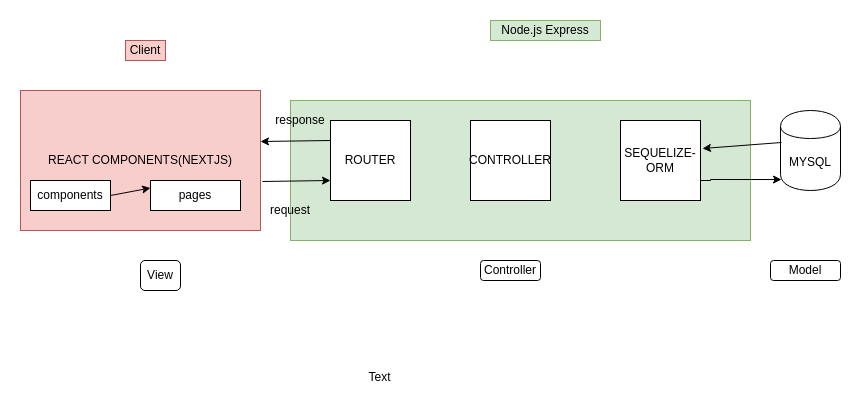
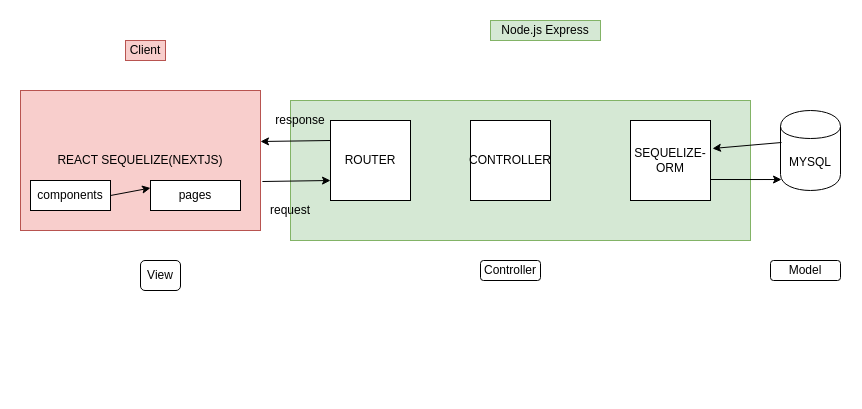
  <mxCell id="0" />
  <mxCell id="1" parent="0" />
- <mxCell id="2" value="REACT COMPONENTS(NEXTJS)" style="rounded=0;whiteSpace=wrap;html=1;fillColor=#f8cecc;strokeColor=#b85450;" vertex="1" parent="1"><mxGeometry x="20" y="90" width="240" height="140" as="geometry" /></mxCell>
+ <mxCell id="2" value="REACT SEQUELIZE(NEXTJS)" style="rounded=0;whiteSpace=wrap;html=1;fillColor=#f8cecc;strokeColor=#b85450;" vertex="1" parent="1"><mxGeometry x="20" y="90" width="240" height="140" as="geometry" /></mxCell>
  <mxCell id="3" value="" style="rounded=0;whiteSpace=wrap;html=1;fillColor=#d5e8d4;strokeColor=#82b366;" vertex="1" parent="1"><mxGeometry x="290" y="100" width="460" height="140" as="geometry" /></mxCell>
  <mxCell id="4" value="Client" style="text;html=1;strokeColor=#b85450;fillColor=#f8cecc;align=center;verticalAlign=middle;whiteSpace=wrap;rounded=0;" vertex="1" parent="1"><mxGeometry x="125" y="40" width="40" height="20" as="geometry" /></mxCell>
  <mxCell id="5" value="Node.js Express" style="text;html=1;strokeColor=#82b366;fillColor=#d5e8d4;align=center;verticalAlign=middle;whiteSpace=wrap;rounded=0;" vertex="1" parent="1"><mxGeometry x="490" y="20" width="110" height="20" as="geometry" /></mxCell>
  <mxCell id="6" value="ROUTER" style="whiteSpace=wrap;html=1;aspect=fixed;" vertex="1" parent="1"><mxGeometry x="330" y="120" width="80" height="80" as="geometry" /></mxCell>
  <mxCell id="7" style="edgeStyle=orthogonalEdgeStyle;rounded=0;orthogonalLoop=1;jettySize=auto;html=1;entryX=0.017;entryY=0.863;entryDx=0;entryDy=0;entryPerimeter=0;exitX=1;exitY=0.75;exitDx=0;exitDy=0;" edge="1" parent="1" source="9" target="10"><mxGeometry relative="1" as="geometry"><mxPoint x="720" y="179" as="sourcePoint" /><Array as="points"><mxPoint x="710" y="179" /></Array></mxGeometry></mxCell>
  <mxCell id="8" value="CONTROLLER" style="whiteSpace=wrap;html=1;aspect=fixed;" vertex="1" parent="1"><mxGeometry x="470" y="120" width="80" height="80" as="geometry" /></mxCell>
- <mxCell id="9" value="SEQUELIZE-ORM&lt;br&gt;" style="whiteSpace=wrap;html=1;aspect=fixed;" vertex="1" parent="1"><mxGeometry x="620" y="120" width="80" height="80" as="geometry" /></mxCell>
+ <mxCell id="9" value="SEQUELIZE-ORM&lt;br&gt;" style="whiteSpace=wrap;html=1;aspect=fixed;" vertex="1" parent="1"><mxGeometry x="630" y="120" width="80" height="80" as="geometry" /></mxCell>
  <mxCell id="10" value="MYSQL" style="shape=cylinder;whiteSpace=wrap;html=1;boundedLbl=1;backgroundOutline=1;" vertex="1" parent="1"><mxGeometry x="780" y="110" width="60" height="80" as="geometry" /></mxCell>
  <mxCell id="11" value="components" style="rounded=0;whiteSpace=wrap;html=1;" vertex="1" parent="1"><mxGeometry x="30" y="180" width="80" height="30" as="geometry" /></mxCell>
  <mxCell id="12" value="pages" style="rounded=0;whiteSpace=wrap;html=1;" vertex="1" parent="1"><mxGeometry x="150" y="180" width="90" height="30" as="geometry" /></mxCell>
  <mxCell id="13" value="" style="endArrow=classic;html=1;exitX=0;exitY=0.25;exitDx=0;exitDy=0;" edge="1" parent="1" source="6"><mxGeometry width="50" height="50" relative="1" as="geometry"><mxPoint x="510" y="230" as="sourcePoint" /><mxPoint x="260" y="141" as="targetPoint" /></mxGeometry></mxCell>
  <mxCell id="14" value="" style="endArrow=classic;html=1;exitX=1.008;exitY=0.65;exitDx=0;exitDy=0;entryX=0;entryY=0.75;entryDx=0;entryDy=0;exitPerimeter=0;" edge="1" parent="1" source="2" target="6"><mxGeometry width="50" height="50" relative="1" as="geometry"><mxPoint x="510" y="230" as="sourcePoint" /><mxPoint x="560" y="180" as="targetPoint" /></mxGeometry></mxCell>
  <mxCell id="15" value="" style="endArrow=classic;html=1;exitX=1;exitY=0.5;exitDx=0;exitDy=0;entryX=0;entryY=0.25;entryDx=0;entryDy=0;" edge="1" parent="1" source="11" target="12"><mxGeometry width="50" height="50" relative="1" as="geometry"><mxPoint x="510" y="230" as="sourcePoint" /><mxPoint x="310" y="250" as="targetPoint" /></mxGeometry></mxCell>
  <mxCell id="16" value="response" style="text;html=1;strokeColor=none;fillColor=none;align=center;verticalAlign=middle;whiteSpace=wrap;rounded=0;" vertex="1" parent="1"><mxGeometry x="280" y="110" width="40" height="20" as="geometry" /></mxCell>
  <mxCell id="17" value="request" style="text;html=1;strokeColor=none;fillColor=none;align=center;verticalAlign=middle;whiteSpace=wrap;rounded=0;" vertex="1" parent="1"><mxGeometry x="270" y="200" width="40" height="20" as="geometry" /></mxCell>
  <mxCell id="18" value="Controller" style="rounded=1;whiteSpace=wrap;html=1;" vertex="1" parent="1"><mxGeometry x="480" y="260" width="60" height="20" as="geometry" /></mxCell>
  <mxCell id="19" value="View" style="rounded=1;whiteSpace=wrap;html=1;" vertex="1" parent="1"><mxGeometry x="140" y="260" width="40" height="30" as="geometry" /></mxCell>
  <mxCell id="20" value="Model" style="rounded=1;whiteSpace=wrap;html=1;" vertex="1" parent="1"><mxGeometry x="770" y="260" width="70" height="20" as="geometry" /></mxCell>
  <mxCell id="21" value="" style="endArrow=classic;html=1;entryX=1.025;entryY=0.35;entryDx=0;entryDy=0;exitX=0.017;exitY=0.4;exitDx=0;exitDy=0;exitPerimeter=0;entryPerimeter=0;" edge="1" parent="1" source="10" target="9"><mxGeometry width="50" height="50" relative="1" as="geometry"><mxPoint x="510" y="210" as="sourcePoint" /><mxPoint x="560" y="160" as="targetPoint" /></mxGeometry></mxCell>
- <mxCell id="22" value="Text" style="text;html=1;align=center;verticalAlign=middle;resizable=0;points=[];autosize=1;" vertex="1" parent="1"><mxGeometry x="359" y="367" width="40" height="20" as="geometry" /></mxCell>
